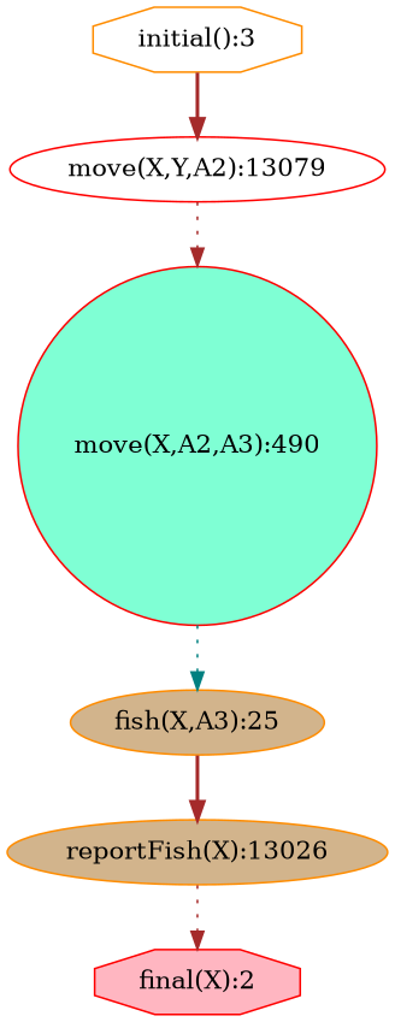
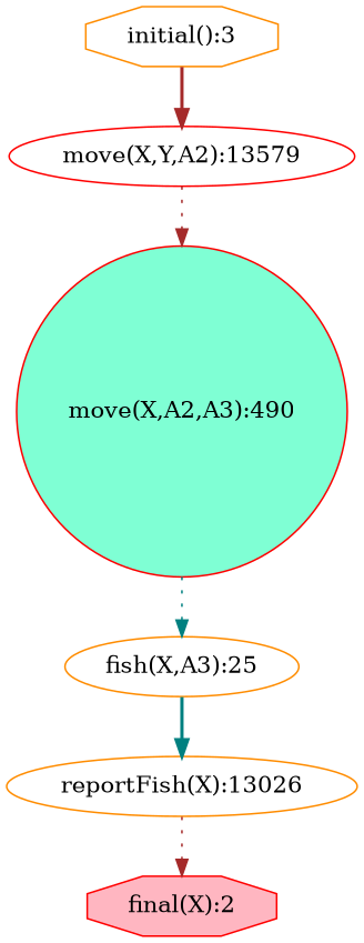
  digraph {
    node [color=darkorange fillcolor=white shape=ellipse style=filled]
    edge [color=brown style=dotted]
    "initial():3" [shape=octagon]
-   "move(X,Y,A2):13579" [color=red label="move(X,Y,A2):13079"]
+   "move(X,Y,A2):13579" [color=red]
    n3 [color=red fillcolor=aquamarine label="move(X,A2,A3):490" shape=circle]
-   "fish(X,A3):25" [fillcolor=tan]
-   "reportFish(X):13026" [fillcolor=tan]
+   "fish(X,A3):25"
+   "reportFish(X):13026"
    "final(X):2" [color=red fillcolor=lightpink shape=octagon]
    "initial():3" -> "move(X,Y,A2):13579" [style=bold]
    "move(X,Y,A2):13579" -> n3
    n3 -> "fish(X,A3):25" [color=teal]
-   "fish(X,A3):25" -> "reportFish(X):13026" [style=bold]
+   "fish(X,A3):25" -> "reportFish(X):13026" [color=teal style=bold]
    "reportFish(X):13026" -> "final(X):2"
  }
